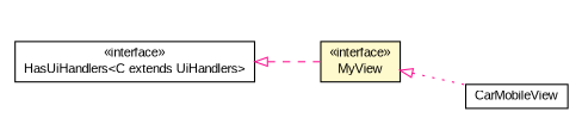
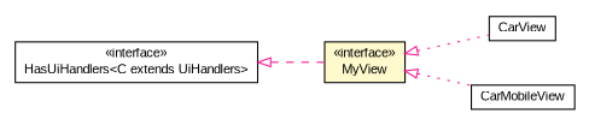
  digraph {
    nodesep=0.25
    rankdir=LR
    ranksep=0.5
    node [fontcolor=black fontname=arial fontsize=10.0 shape=plaintext]
    edge [arrowtail=empty color=deeppink dir=back fontname=arial fontsize=10 headport=p labelfontname=arial labelfontsize=10 style=dotted tailport=p]
    n1 [label=<<table title="com.gwtplatform.carstore.client.application.cars.car.CarPresenter.MyView" border="0" cellborder="1" cellspacing="0" cellpadding="2" port="p" bgcolor="lemonChiffon" href="./CarPresenter.MyView.html"> 		<tr><td><table border="0" cellspacing="0" cellpadding="1"> <tr><td align="center" balign="center"> &#171;interface&#187; </td></tr> <tr><td align="center" balign="center"> MyView </td></tr> 		</table></td></tr> 		</table>>]
+   n2 [label=<<table title="com.gwtplatform.carstore.client.application.cars.car.CarView" border="0" cellborder="1" cellspacing="0" cellpadding="2" port="p" href="./CarView.html"> 		<tr><td><table border="0" cellspacing="0" cellpadding="1"> <tr><td align="center" balign="center"> CarView </td></tr> 		</table></td></tr> 		</table>>]
    n3 [label=<<table title="com.gwtplatform.carstore.client.application.cars.car.CarMobileView" border="0" cellborder="1" cellspacing="0" cellpadding="2" port="p" href="./CarMobileView.html"> 		<tr><td><table border="0" cellspacing="0" cellpadding="1"> <tr><td align="center" balign="center"> CarMobileView </td></tr> 		</table></td></tr> 		</table>>]
    n4 [label=<<table title="com.gwtplatform.mvp.client.HasUiHandlers" border="0" cellborder="1" cellspacing="0" cellpadding="2" port="p" href="../../../../../mvp/client/HasUiHandlers.html"> 		<tr><td><table border="0" cellspacing="0" cellpadding="1"> <tr><td align="center" balign="center"> &#171;interface&#187; </td></tr> <tr><td align="center" balign="center"> HasUiHandlers&lt;C extends UiHandlers&gt; </td></tr> 		</table></td></tr> 		</table>>]
+   n1 -> n2
    n1 -> n3
    n4 -> n1 [style=dashed]
  }
